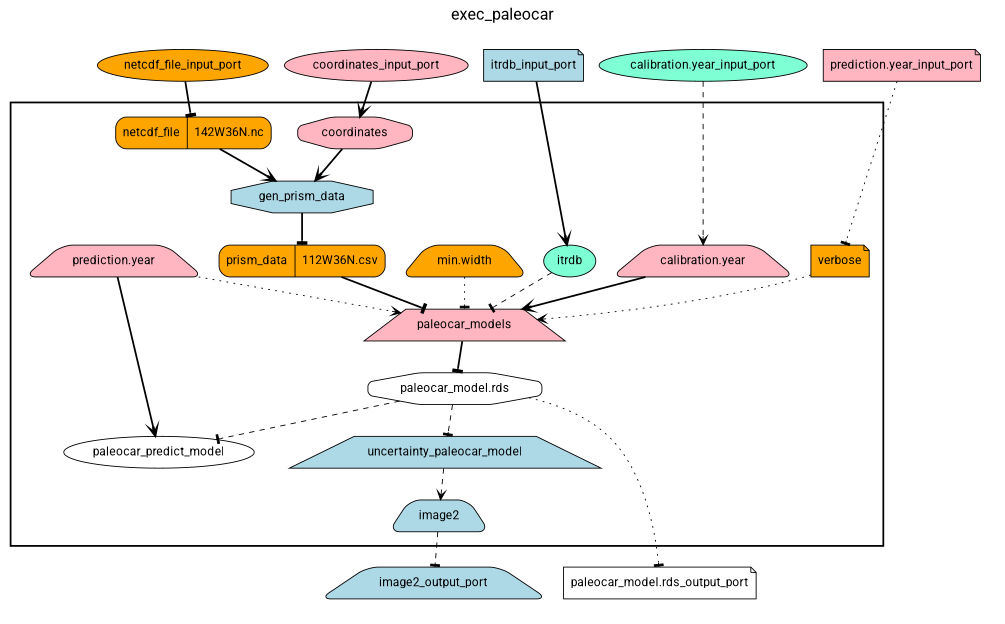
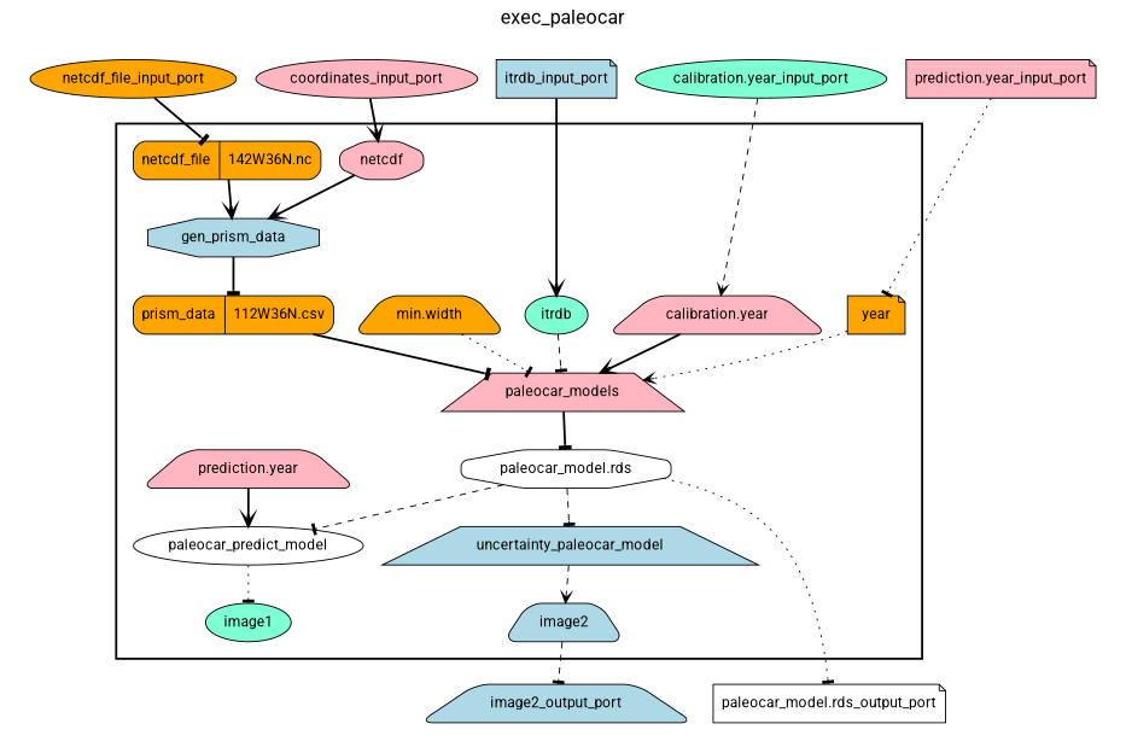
  digraph {
    fontname=Roboto
    fontsize=18
    label=exec_paleocar
    labelloc=t
    rankdir=TB
    node [fillcolor=lightpink fontname=Roboto peripheries=1 shape=trapezium style="rounded,filled"]
    edge [arrowhead=tee fontname=Roboto style=bold]
    gen_prism_data [fillcolor=lightblue shape=octagon style=filled]
    n2 [fillcolor=orange label="{{<f0> prism_data |<f1> 112W36N.csv}}" rankdir=LR shape=record]
    paleocar_models [style=filled]
    "paleocar_model.rds" [fillcolor=white shape=octagon]
    paleocar_predict_model [fillcolor=white shape=ellipse style=filled]
+   image1 [fillcolor=aquamarine shape=ellipse]
    uncertainty_paleocar_model [fillcolor=lightblue style=filled]
    image2 [fillcolor=lightblue]
-   coordinates [shape=octagon]
+   coordinates [shape=octagon label=netcdf]
    n10 [fillcolor=orange label="{{<f0> netcdf_file |<f1> 142W36N.nc}}" rankdir=LR shape=record]
    itrdb [fillcolor=aquamarine shape=ellipse]
    "calibration.year"
    "prediction.year"
    "min.width" [fillcolor=orange]
-   verbose [fillcolor=orange shape=note]
+   verbose [fillcolor=orange shape=note label=year]
    coordinates_input_port [shape=ellipse width=0.2]
    netcdf_file_input_port [fillcolor=orange shape=ellipse width=0.2]
    itrdb_input_port [fillcolor=lightblue shape=note width=0.2]
    "calibration.year_input_port" [fillcolor=aquamarine shape=ellipse width=0.2]
    "prediction.year_input_port" [shape=note width=0.2]
    "paleocar_model.rds_output_port" [fillcolor=white shape=note width=0.2]
    image2_output_port [fillcolor=lightblue width=0.2]
    subgraph cluster_1 {
      color=black
      label=""
      penwidth=2
      subgraph cluster_2 {
        color=black
        label=""
        penwidth=0
        gen_prism_data
        n2
        paleocar_models
        "paleocar_model.rds"
        paleocar_predict_model
+       image1
        uncertainty_paleocar_model
        image2
        coordinates
        n10
        itrdb
        "calibration.year"
        "prediction.year"
        "min.width"
        verbose
      }
    }
    subgraph cluster_3 {
      label=""
      penwidth=0
      subgraph cluster_4 {
        label=""
        penwidth=0
        "paleocar_model.rds_output_port"
        image2_output_port
      }
    }
    subgraph cluster_5 {
      label=""
      penwidth=0
      subgraph cluster_6 {
        label=""
        penwidth=0
        coordinates_input_port
        netcdf_file_input_port
        itrdb_input_port
        "calibration.year_input_port"
        "prediction.year_input_port"
      }
    }
    gen_prism_data -> n2
    n2 -> paleocar_models
    paleocar_models -> "paleocar_model.rds"
    "paleocar_model.rds" -> paleocar_predict_model [style=dashed]
    "paleocar_model.rds" -> uncertainty_paleocar_model [style=dashed]
    "paleocar_model.rds" -> "paleocar_model.rds_output_port" [style=dotted]
+   paleocar_predict_model -> image1 [style=dotted]
    uncertainty_paleocar_model -> image2 [arrowhead=vee style=dashed]
    image2 -> image2_output_port [style=dashed]
    coordinates -> gen_prism_data [arrowhead=vee]
    n10 -> gen_prism_data [arrowhead=vee]
    itrdb -> paleocar_models [style=dashed]
    "calibration.year" -> paleocar_models [arrowhead=vee]
-   "prediction.year" -> paleocar_models [arrowhead=vee style=dotted]
    "prediction.year" -> paleocar_predict_model [arrowhead=vee]
    "min.width" -> paleocar_models [style=dotted]
    verbose -> paleocar_models [arrowhead=vee style=dotted]
    coordinates_input_port -> coordinates [arrowhead=vee]
    netcdf_file_input_port -> n10
    itrdb_input_port -> itrdb [arrowhead=vee]
    "calibration.year_input_port" -> "calibration.year" [arrowhead=vee style=dashed]
    "prediction.year_input_port" -> verbose [style=dotted]
  }
